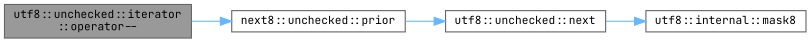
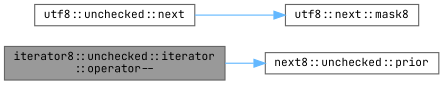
  digraph {
    fontname="JetBrains Mono"
    rankdir=LR
    node [color=grey40 fillcolor=white fontname="JetBrains Mono" fontsize=10 shape=box style=filled]
    edge [color=steelblue1 fontname="JetBrains Mono" fontsize=10 labelfontname=Helvetica labelfontsize=10 style=solid]
-   n1 [color=gray40 fillcolor=grey60 fontcolor=black height=0.2 label="utf8::unchecked::iterator\l::operator--" width=0.4]
+   n1 [color=gray40 fillcolor=grey60 fontcolor=black height=0.2 label="iterator8::unchecked::iterator\l::operator--" width=0.4]
    n2 [height=0.2 label="next8::unchecked::prior" width=0.4]
    n3 [height=0.2 label="utf8::unchecked::next" width=0.4]
-   n4 [height=0.2 label="utf8::internal::mask8" width=0.4]
+   n4 [height=0.2 label="utf8::next::mask8" width=0.4]
    n1 -> n2
-   n2 -> n3
    n3 -> n4
  }
